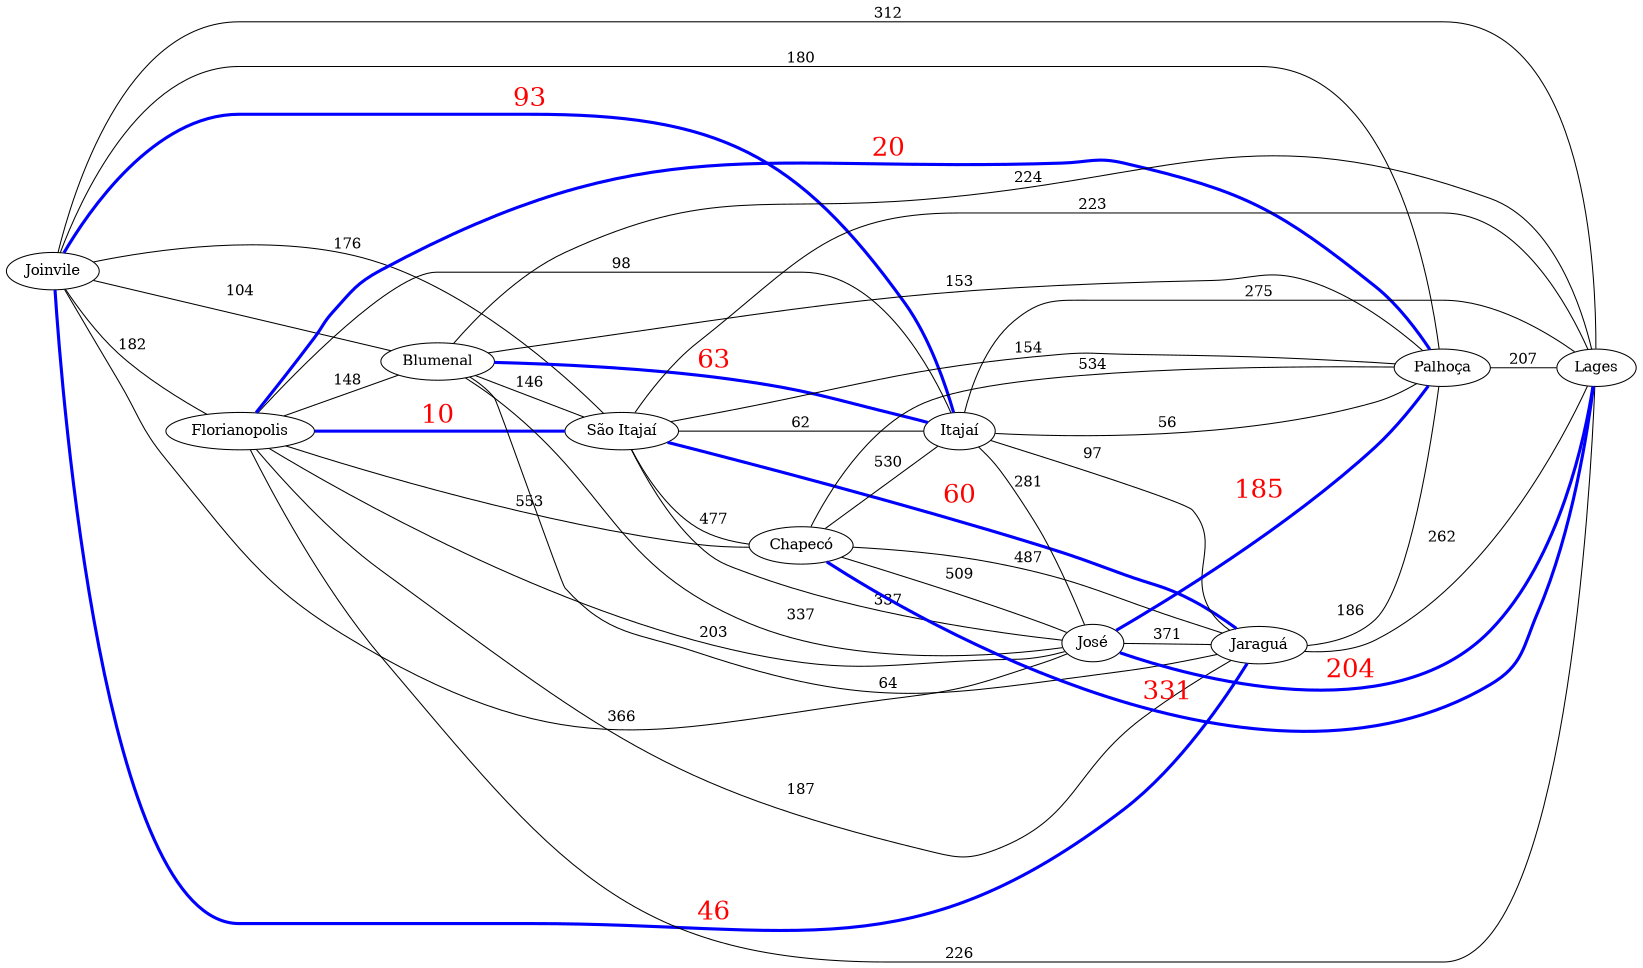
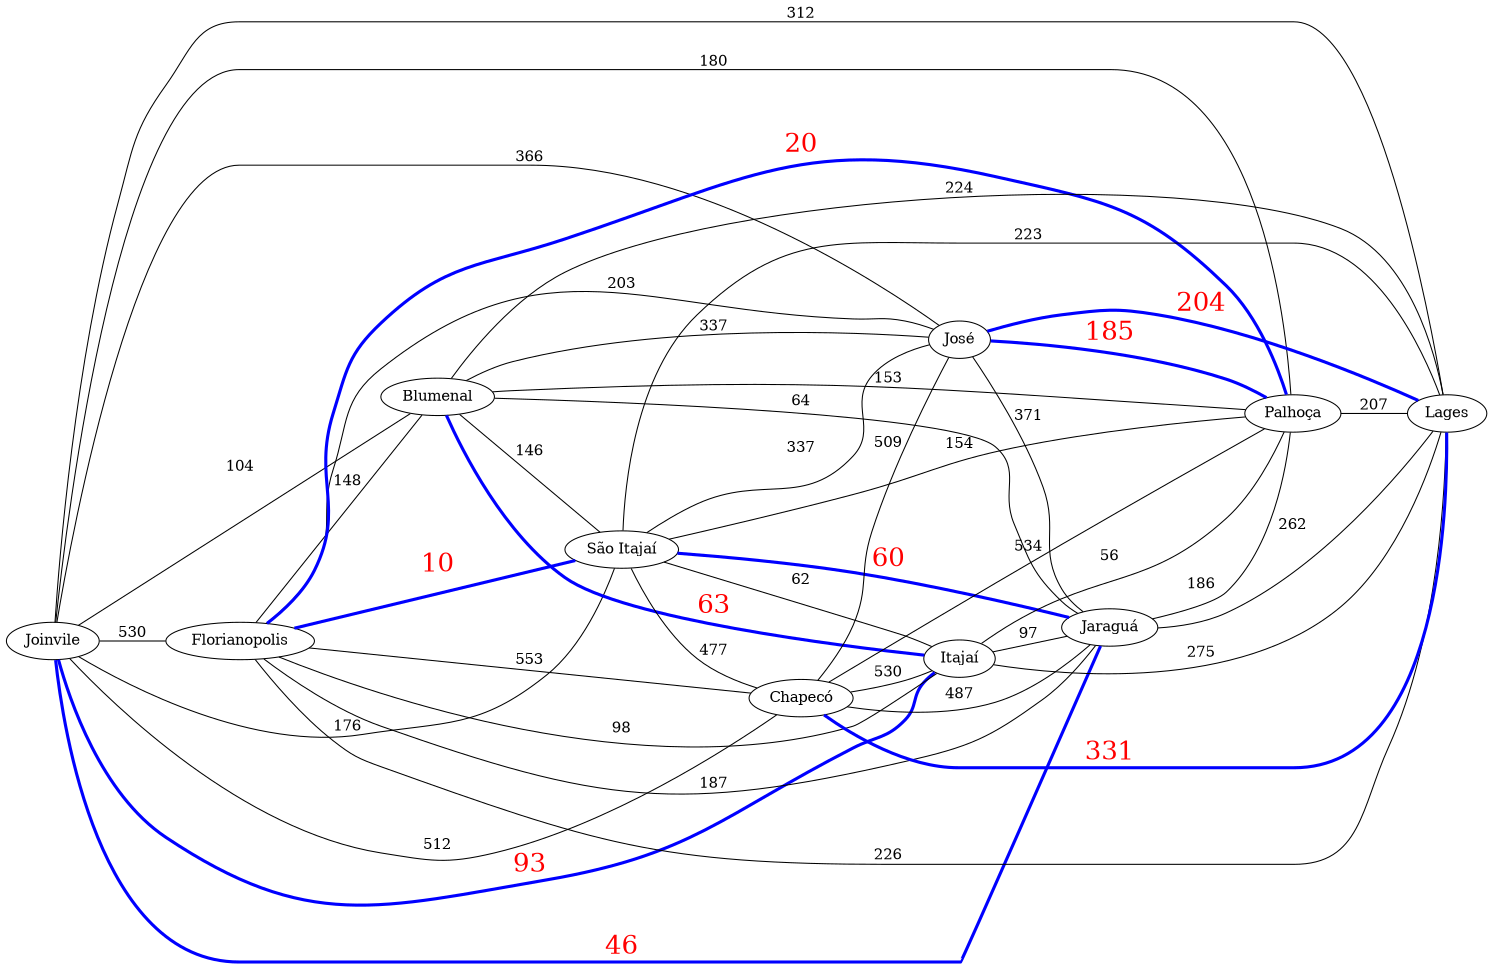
  strict graph {
    rankdir=LR
    n1 [label=Joinvile]
    n2 [label=Florianopolis]
    n3 [label=Blumenal]
    n4 [label="São Itajaí"]
    n5 [label="Chapecó"]
    n6 [label="Itajaí"]
    n7 [label="José"]
    n8 [label="Jaraguá"]
    n9 [label="Palhoça"]
    n10 [label=Lages]
-   n1 -- n2 [label=182]
+   n1 -- n2 [label=530]
    n1 -- n3 [label=104]
    n1 -- n4 [label=176]
+   n1 -- n5 [label=512]
    n1 -- n6 [color=blue fontcolor=red fontsize=25 label=93 penwidth=3]
    n1 -- n7 [label=366]
    n1 -- n8 [color=blue fontcolor=red fontsize=25 label=46 penwidth=3]
    n1 -- n9 [label=180]
    n1 -- n10 [label=312]
    n2 -- n3 [label=148]
    n2 -- n4 [color=blue fontcolor=red fontsize=25 label=10 penwidth=3]
    n2 -- n5 [label=553]
    n2 -- n6 [label=98]
    n2 -- n7 [label=203]
    n2 -- n8 [label=187]
    n2 -- n9 [color=blue fontcolor=red fontsize=25 label=20 penwidth=3]
    n2 -- n10 [label=226]
    n3 -- n4 [label=146]
    n3 -- n6 [color=blue fontcolor=red fontsize=25 label=63 penwidth=3]
    n3 -- n7 [label=337]
    n3 -- n8 [label=64]
    n3 -- n9 [label=153]
    n3 -- n10 [label=224]
    n4 -- n5 [label=477]
    n4 -- n6 [label=62]
    n4 -- n7 [label=337]
    n4 -- n8 [color=blue fontcolor=red fontsize=25 label=60 penwidth=3]
    n4 -- n9 [label=154]
    n4 -- n10 [label=223]
    n5 -- n6 [label=530]
    n5 -- n7 [label=509]
    n5 -- n8 [label=487]
    n5 -- n9 [label=534]
    n5 -- n10 [color=blue fontcolor=red fontsize=25 label=331 penwidth=3]
-   n6 -- n7 [label=281]
    n6 -- n8 [label=97]
    n6 -- n9 [label=56]
    n6 -- n10 [label=275]
    n7 -- n8 [label=371]
    n7 -- n9 [color=blue fontcolor=red fontsize=25 label=185 penwidth=3]
    n7 -- n10 [color=blue fontcolor=red fontsize=25 label=204 penwidth=3]
    n8 -- n9 [label=186]
    n8 -- n10 [label=262]
    n9 -- n10 [label=207]
  }
